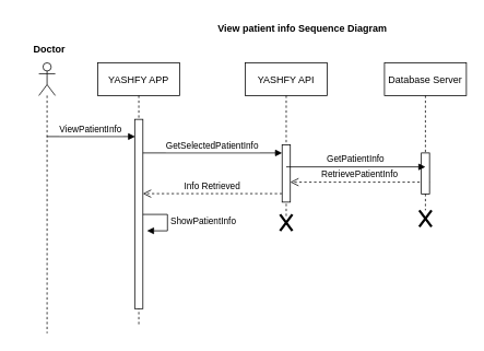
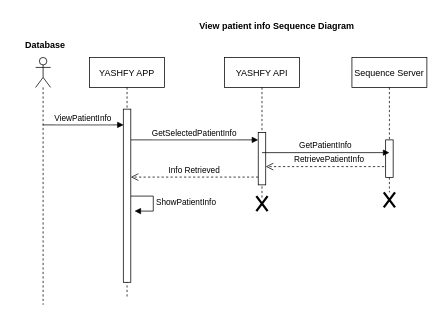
  <mxCell id="0" />
  <mxCell id="1" parent="0" />
  <mxCell id="2" value="YASHFY APP" style="shape=umlLifeline;perimeter=lifelinePerimeter;container=1;collapsible=0;recursiveResize=0;rounded=0;shadow=0;strokeWidth=1;" parent="1" vertex="1"><mxGeometry x="119" y="76" width="100" height="320" as="geometry" /></mxCell>
  <mxCell id="3" value="" style="points=[];perimeter=orthogonalPerimeter;rounded=0;shadow=0;strokeWidth=1;" parent="2" vertex="1"><mxGeometry x="45" y="69" width="10" height="231" as="geometry" /></mxCell>
  <mxCell id="4" value="ViewPatientInfo" style="verticalAlign=bottom;endArrow=block;shadow=0;strokeWidth=1;" edge="1" parent="2" source="11"><mxGeometry relative="1" as="geometry"><mxPoint x="-44" y="90.0" as="sourcePoint" /><mxPoint x="45.5" y="90.0" as="targetPoint" /></mxGeometry></mxCell>
  <mxCell id="5" value="Info Retrieved" style="verticalAlign=bottom;endArrow=open;dashed=1;endSize=8;exitX=0;exitY=0.95;shadow=0;strokeWidth=1;" edge="1" parent="2"><mxGeometry relative="1" as="geometry"><mxPoint x="55.0" y="159.63" as="targetPoint" /><mxPoint x="225" y="159.63" as="sourcePoint" /></mxGeometry></mxCell>
  <mxCell id="6" value="ShowPatient&lt;span style=&quot;text-align: center&quot;&gt;Info&lt;/span&gt;" style="edgeStyle=orthogonalEdgeStyle;html=1;align=left;spacingLeft=2;endArrow=block;rounded=0;entryX=1;entryY=0;" edge="1" parent="2"><mxGeometry relative="1" as="geometry"><mxPoint x="55" y="185" as="sourcePoint" /><Array as="points"><mxPoint x="85" y="185" /></Array><mxPoint x="60" y="205" as="targetPoint" /></mxGeometry></mxCell>
  <mxCell id="7" value="YASHFY API" style="shape=umlLifeline;perimeter=lifelinePerimeter;container=1;collapsible=0;recursiveResize=0;rounded=0;shadow=0;strokeWidth=1;" parent="1" vertex="1"><mxGeometry x="299" y="76" width="100" height="190" as="geometry" /></mxCell>
  <mxCell id="8" value="" style="points=[];perimeter=orthogonalPerimeter;rounded=0;shadow=0;strokeWidth=1;" parent="7" vertex="1"><mxGeometry x="45" y="100" width="10" height="70" as="geometry" /></mxCell>
  <mxCell id="9" value="RetrievePatientInfo" style="verticalAlign=bottom;endArrow=open;dashed=1;endSize=8;exitX=0;exitY=0.95;shadow=0;strokeWidth=1;" edge="1" parent="7"><mxGeometry relative="1" as="geometry"><mxPoint x="55" y="145.63" as="targetPoint" /><mxPoint x="225" y="145.63" as="sourcePoint" /></mxGeometry></mxCell>
  <mxCell id="10" value="GetSelectedPatientInfo" style="verticalAlign=bottom;endArrow=block;entryX=0;entryY=0;shadow=0;strokeWidth=1;" parent="1" edge="1"><mxGeometry relative="1" as="geometry"><mxPoint x="174" y="186" as="sourcePoint" /><mxPoint x="344" y="186" as="targetPoint" /></mxGeometry></mxCell>
  <mxCell id="11" value="" style="shape=umlLifeline;participant=umlActor;perimeter=lifelinePerimeter;whiteSpace=wrap;html=1;container=1;collapsible=0;recursiveResize=0;verticalAlign=top;spacingTop=36;outlineConnect=0;" vertex="1" parent="1"><mxGeometry x="47" y="76" width="20" height="330" as="geometry" /></mxCell>
- <mxCell id="12" value="Database Server" style="shape=umlLifeline;perimeter=lifelinePerimeter;container=1;collapsible=0;recursiveResize=0;rounded=0;shadow=0;strokeWidth=1;" vertex="1" parent="1"><mxGeometry x="469" y="76" width="100" height="180" as="geometry" /></mxCell>
+ <mxCell id="12" value="Sequence Server" style="shape=umlLifeline;perimeter=lifelinePerimeter;container=1;collapsible=0;recursiveResize=0;rounded=0;shadow=0;strokeWidth=1;" vertex="1" parent="1"><mxGeometry x="469" y="76" width="100" height="180" as="geometry" /></mxCell>
  <mxCell id="13" value="" style="points=[];perimeter=orthogonalPerimeter;rounded=0;shadow=0;strokeWidth=1;" vertex="1" parent="12"><mxGeometry x="45" y="110" width="10" height="50" as="geometry" /></mxCell>
  <mxCell id="14" value="GetPatientInfo" style="verticalAlign=bottom;endArrow=block;entryX=0;entryY=0;shadow=0;strokeWidth=1;" edge="1" parent="1"><mxGeometry relative="1" as="geometry"><mxPoint x="349" y="203" as="sourcePoint" /><mxPoint x="519" y="203" as="targetPoint" /></mxGeometry></mxCell>
  <mxCell id="15" value="" style="shape=umlDestroy;whiteSpace=wrap;html=1;strokeWidth=3;" vertex="1" parent="1"><mxGeometry x="341.5" y="261" width="15" height="20" as="geometry" /></mxCell>
  <mxCell id="16" value="" style="shape=umlDestroy;whiteSpace=wrap;html=1;strokeWidth=3;" vertex="1" parent="1"><mxGeometry x="511.5" y="256" width="15" height="20" as="geometry" /></mxCell>
- <mxCell id="17" value="Doctor" style="text;align=center;fontStyle=1;verticalAlign=middle;spacingLeft=3;spacingRight=3;strokeColor=none;rotatable=0;points=[[0,0.5],[1,0.5]];portConstraint=eastwest;" vertex="1" parent="1"><mxGeometry x="20" y="46" width="80" height="26" as="geometry" /></mxCell>
+ <mxCell id="17" value="Database" style="text;align=center;fontStyle=1;verticalAlign=middle;spacingLeft=3;spacingRight=3;strokeColor=none;rotatable=0;points=[[0,0.5],[1,0.5]];portConstraint=eastwest;" vertex="1" parent="1"><mxGeometry x="20" y="46" width="80" height="26" as="geometry" /></mxCell>
  <mxCell id="18" value="View patient info Sequence Diagram" style="text;align=center;fontStyle=1;verticalAlign=middle;spacingLeft=3;spacingRight=3;strokeColor=none;rotatable=0;points=[[0,0.5],[1,0.5]];portConstraint=eastwest;" vertex="1" parent="1"><mxGeometry x="329" y="20" width="80" height="26" as="geometry" /></mxCell>
